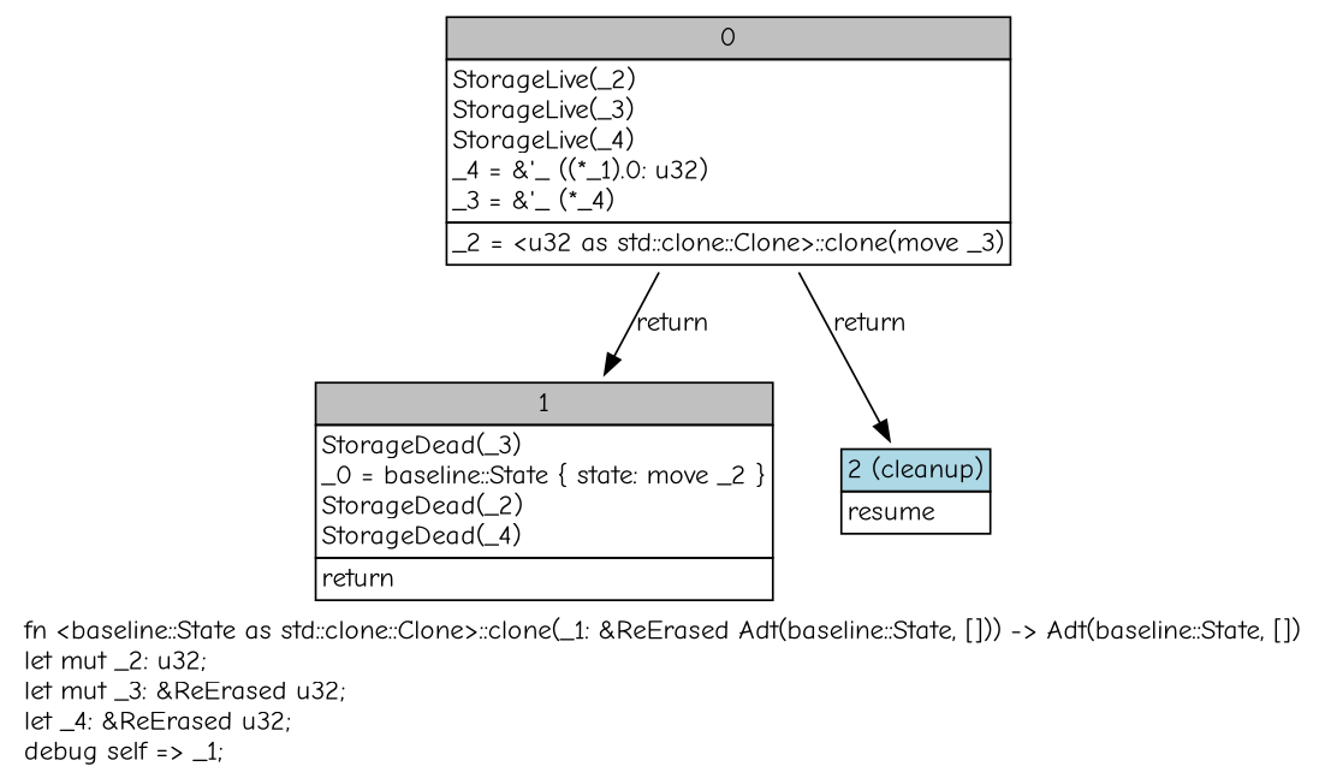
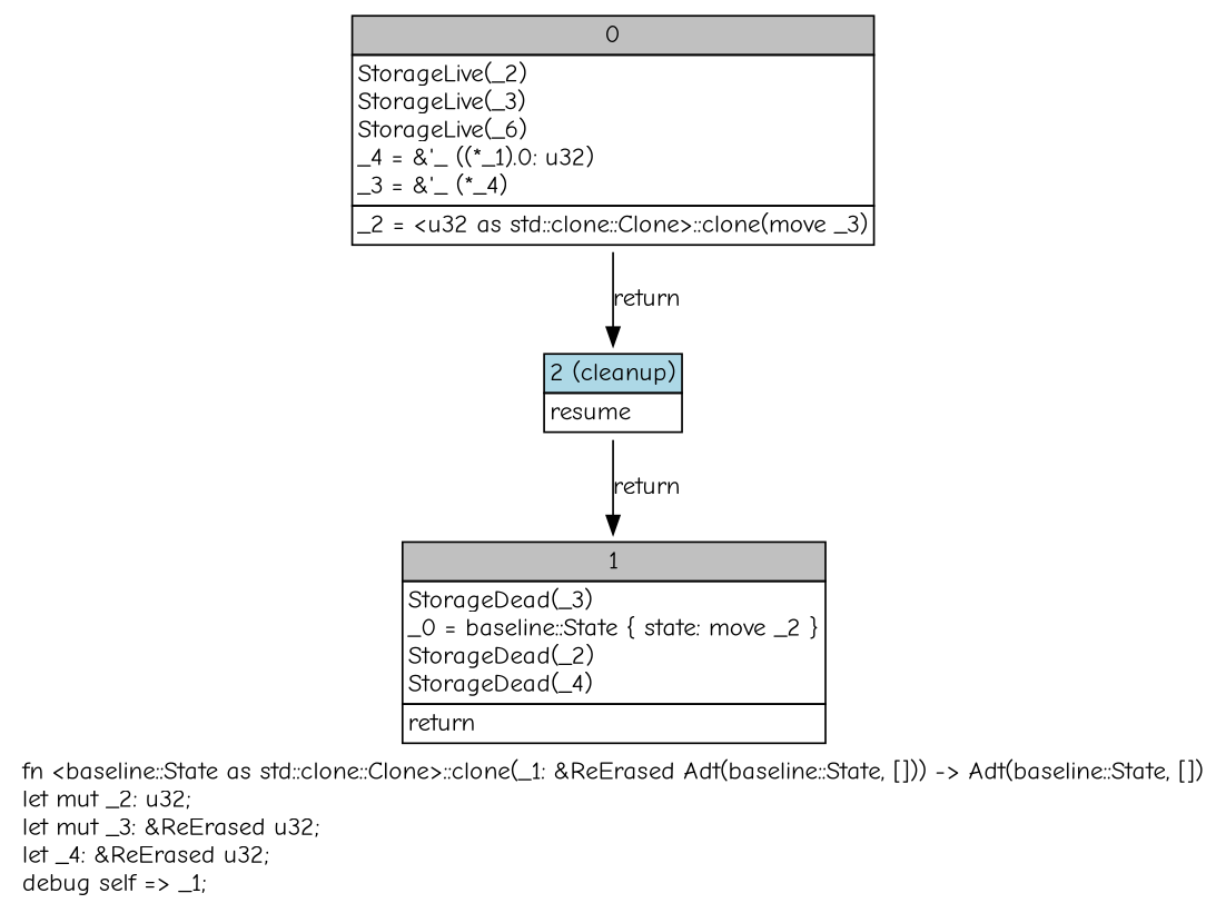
  digraph {
    fontname="Comic Neue"
    label=<fn &lt;baseline::State as std::clone::Clone&gt;::clone(_1: &amp;ReErased Adt(baseline::State, [])) -&gt; Adt(baseline::State, [])<br align="left"/>let mut _2: u32;<br align="left"/>let mut _3: &amp;ReErased u32;<br align="left"/>let _4: &amp;ReErased u32;<br align="left"/>debug self =&gt; _1;<br align="left"/>>
    node [fontname="Comic Neue" shape=none]
    edge [fontname="Comic Neue"]
-   n1 [label=<<table border="0" cellborder="1" cellspacing="0"><tr><td bgcolor="gray" align="center" colspan="1">0</td></tr><tr><td align="left" balign="left">StorageLive(_2)<br/>StorageLive(_3)<br/>StorageLive(_4)<br/>_4 = &amp;'_ ((*_1).0: u32)<br/>_3 = &amp;'_ (*_4)<br/></td></tr><tr><td align="left">_2 = &lt;u32 as std::clone::Clone&gt;::clone(move _3)</td></tr></table>>]
+   n1 [label=<<table border="0" cellborder="1" cellspacing="0"><tr><td bgcolor="gray" align="center" colspan="1">0</td></tr><tr><td align="left" balign="left">StorageLive(_2)<br/>StorageLive(_3)<br/>StorageLive(_6)<br/>_4 = &amp;'_ ((*_1).0: u32)<br/>_3 = &amp;'_ (*_4)<br/></td></tr><tr><td align="left">_2 = &lt;u32 as std::clone::Clone&gt;::clone(move _3)</td></tr></table>>]
    n2 [label=<<table border="0" cellborder="1" cellspacing="0"><tr><td bgcolor="gray" align="center" colspan="1">1</td></tr><tr><td align="left" balign="left">StorageDead(_3)<br/>_0 = baseline::State { state: move _2 }<br/>StorageDead(_2)<br/>StorageDead(_4)<br/></td></tr><tr><td align="left">return</td></tr></table>>]
    n3 [label=<<table border="0" cellborder="1" cellspacing="0"><tr><td bgcolor="lightblue" align="center" colspan="1">2 (cleanup)</td></tr><tr><td align="left">resume</td></tr></table>>]
-   n1 -> n2 [label=return]
+   n3 -> n2 [label=return]
    n1 -> n3 [label=return]
  }
